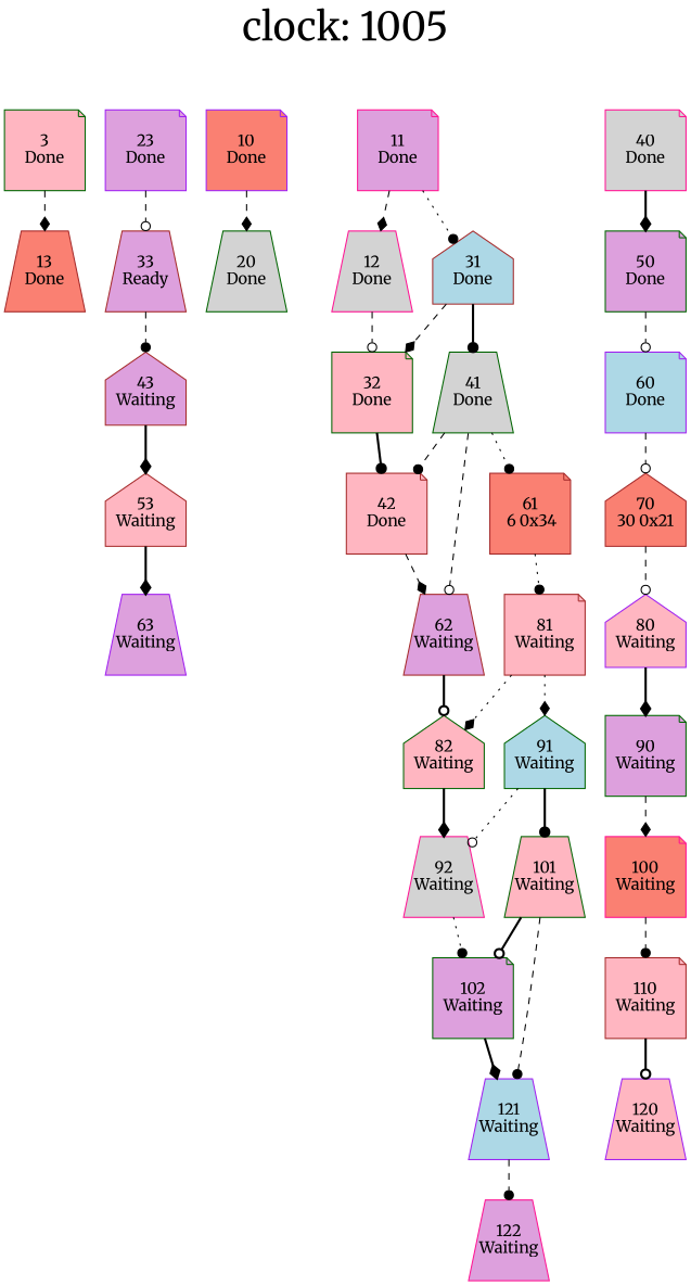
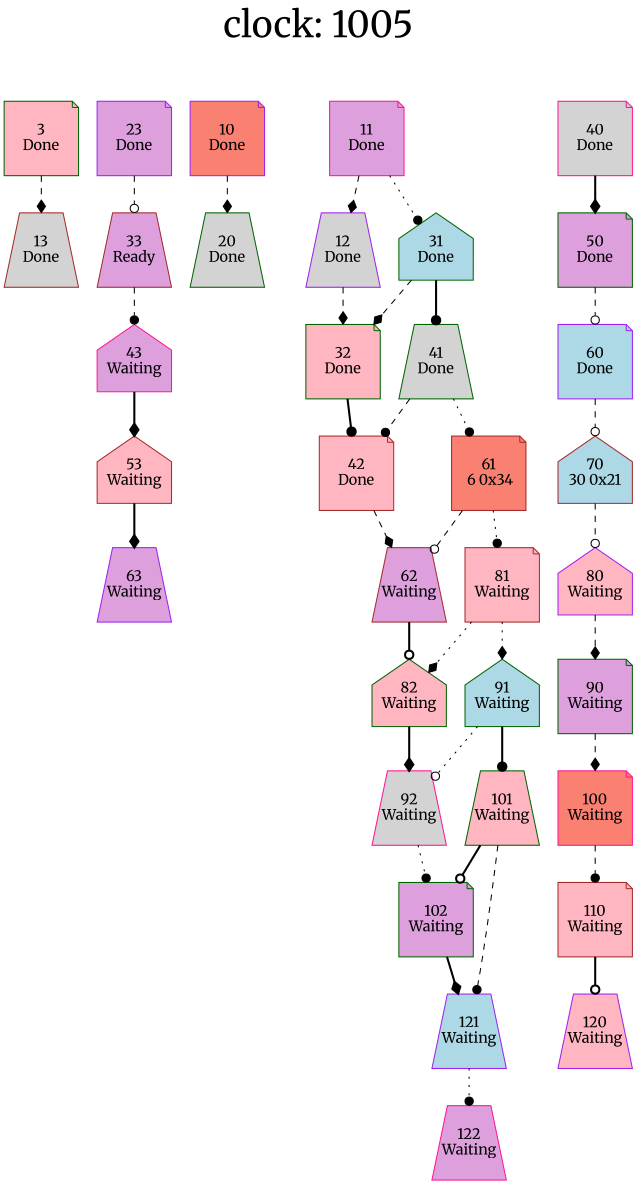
  digraph {
    fontname=Merriweather
    fontsize=35
    label="clock: 1005"
    labelloc=t
    node [color=darkgreen fillcolor=lightpink fixedsize=true fontname=Merriweather shape=note style=filled]
    edge [arrowhead=diamond fontname=Merriweather style=dashed]
    n1 [height=1 label="3\nDone" width=1]
-   n2 [color=brown fillcolor=salmon height=1 label="13\nDone" shape=trapezium width=1]
+   n2 [color=brown fillcolor=lightgrey height=1 label="13\nDone" shape=trapezium width=1]
    n3 [color=purple fillcolor=plum height=1 label="23\nDone" width=1]
    n4 [color=brown fillcolor=plum height=1 label="33\nReady" shape=trapezium width=1]
    n5 [color=purple fillcolor=salmon height=1 label="10\nDone" width=1]
    n6 [fillcolor=lightgrey height=1 label="20\nDone" shape=trapezium width=1]
    n7 [color=deeppink fillcolor=plum height=1 label="11\nDone" width=1]
-   n8 [color=deeppink fillcolor=lightgrey height=1 label="12\nDone" shape=trapezium width=1]
-   n9 [color=brown fillcolor=lightblue height=1 label="31\nDone" shape=house width=1]
+   n8 [color=purple fillcolor=lightgrey height=1 label="12\nDone" shape=trapezium width=1]
+   n9 [fillcolor=lightblue height=1 label="31\nDone" shape=house width=1]
    n10 [height=1 label="32\nDone" width=1]
    n11 [fillcolor=lightgrey height=1 label="41\nDone" shape=trapezium width=1]
    n12 [color=brown height=1 label="42\nDone" width=1]
    n13 [color=brown fillcolor=salmon height=1 label="61\n 6 0x34" width=1]
    n14 [color=brown fillcolor=plum height=1 label="62\nWaiting" shape=trapezium width=1]
-   n15 [color=brown fillcolor=plum height=1 label="43\nWaiting" shape=house width=1]
+   n15 [color=deeppink fillcolor=plum height=1 label="43\nWaiting" shape=house width=1]
    n16 [color=deeppink fillcolor=lightgrey height=1 label="40\nDone" width=1]
    n17 [fillcolor=plum height=1 label="50\nDone" width=1]
    n18 [color=brown height=1 label="53\nWaiting" shape=house width=1]
    n19 [color=purple fillcolor=lightblue height=1 label="60\nDone" width=1]
    n20 [color=brown height=1 label="81\nWaiting" width=1]
    n21 [height=1 label="82\nWaiting" shape=house width=1]
    n22 [color=purple fillcolor=plum height=1 label="63\nWaiting" shape=trapezium width=1]
-   n23 [color=brown fillcolor=salmon height=1 label="70\n30 0x21" shape=house width=1]
+   n23 [color=brown fillcolor=lightblue height=1 label="70\n30 0x21" shape=house width=1]
    n24 [fillcolor=lightblue height=1 label="91\nWaiting" shape=house width=1]
    n25 [color=deeppink fillcolor=lightgrey height=1 label="92\nWaiting" shape=trapezium width=1]
    n26 [color=purple height=1 label="80\nWaiting" shape=house width=1]
    n27 [fillcolor=plum height=1 label="90\nWaiting" width=1]
    n28 [height=1 label="101\nWaiting" shape=trapezium width=1]
    n29 [fillcolor=plum height=1 label="102\nWaiting" width=1]
    n30 [color=deeppink fillcolor=salmon height=1 label="100\nWaiting" width=1]
    n31 [color=brown height=1 label="110\nWaiting" width=1]
    n32 [color=purple fillcolor=lightblue height=1 label="121\nWaiting" shape=trapezium width=1]
    n33 [color=purple height=1 label="120\nWaiting" shape=trapezium width=1]
    n34 [color=deeppink fillcolor=plum height=1 label="122\nWaiting" shape=trapezium width=1]
    n1 -> n2
    n3 -> n4 [arrowhead=odot]
    n4 -> n15 [arrowhead=dot]
    n5 -> n6
    n7 -> n8
    n7 -> n9 [arrowhead=dot style=dotted]
-   n8 -> n10 [arrowhead=odot]
+   n8 -> n10
    n9 -> n10
    n9 -> n11 [arrowhead=dot style=bold]
    n10 -> n12 [arrowhead=dot style=bold]
    n11 -> n12 [arrowhead=dot]
    n11 -> n13 [arrowhead=dot style=dotted]
    n12 -> n14
-   n11 -> n14 [arrowhead=odot]
+   n13 -> n14 [arrowhead=odot]
    n13 -> n20 [arrowhead=dot style=dotted]
    n14 -> n21 [arrowhead=odot style=bold]
    n15 -> n18 [style=bold]
    n16 -> n17 [style=bold]
    n17 -> n19 [arrowhead=odot]
    n18 -> n22 [style=bold]
    n19 -> n23 [arrowhead=odot]
    n20 -> n21 [style=dotted]
    n20 -> n24 [style=dotted]
    n21 -> n25 [style=bold]
    n23 -> n26 [arrowhead=odot]
    n24 -> n25 [arrowhead=odot style=dotted]
    n24 -> n28 [arrowhead=dot style=bold]
    n25 -> n29 [arrowhead=dot style=dotted]
-   n26 -> n27 [style=bold]
+   n26 -> n27
    n27 -> n30
    n28 -> n29 [arrowhead=odot style=bold]
    n28 -> n32 [arrowhead=dot]
    n29 -> n32 [style=bold]
    n30 -> n31 [arrowhead=dot]
    n31 -> n33 [arrowhead=odot style=bold]
-   n32 -> n34 [arrowhead=dot]
+   n32 -> n34 [arrowhead=dot style=dotted]
  }
